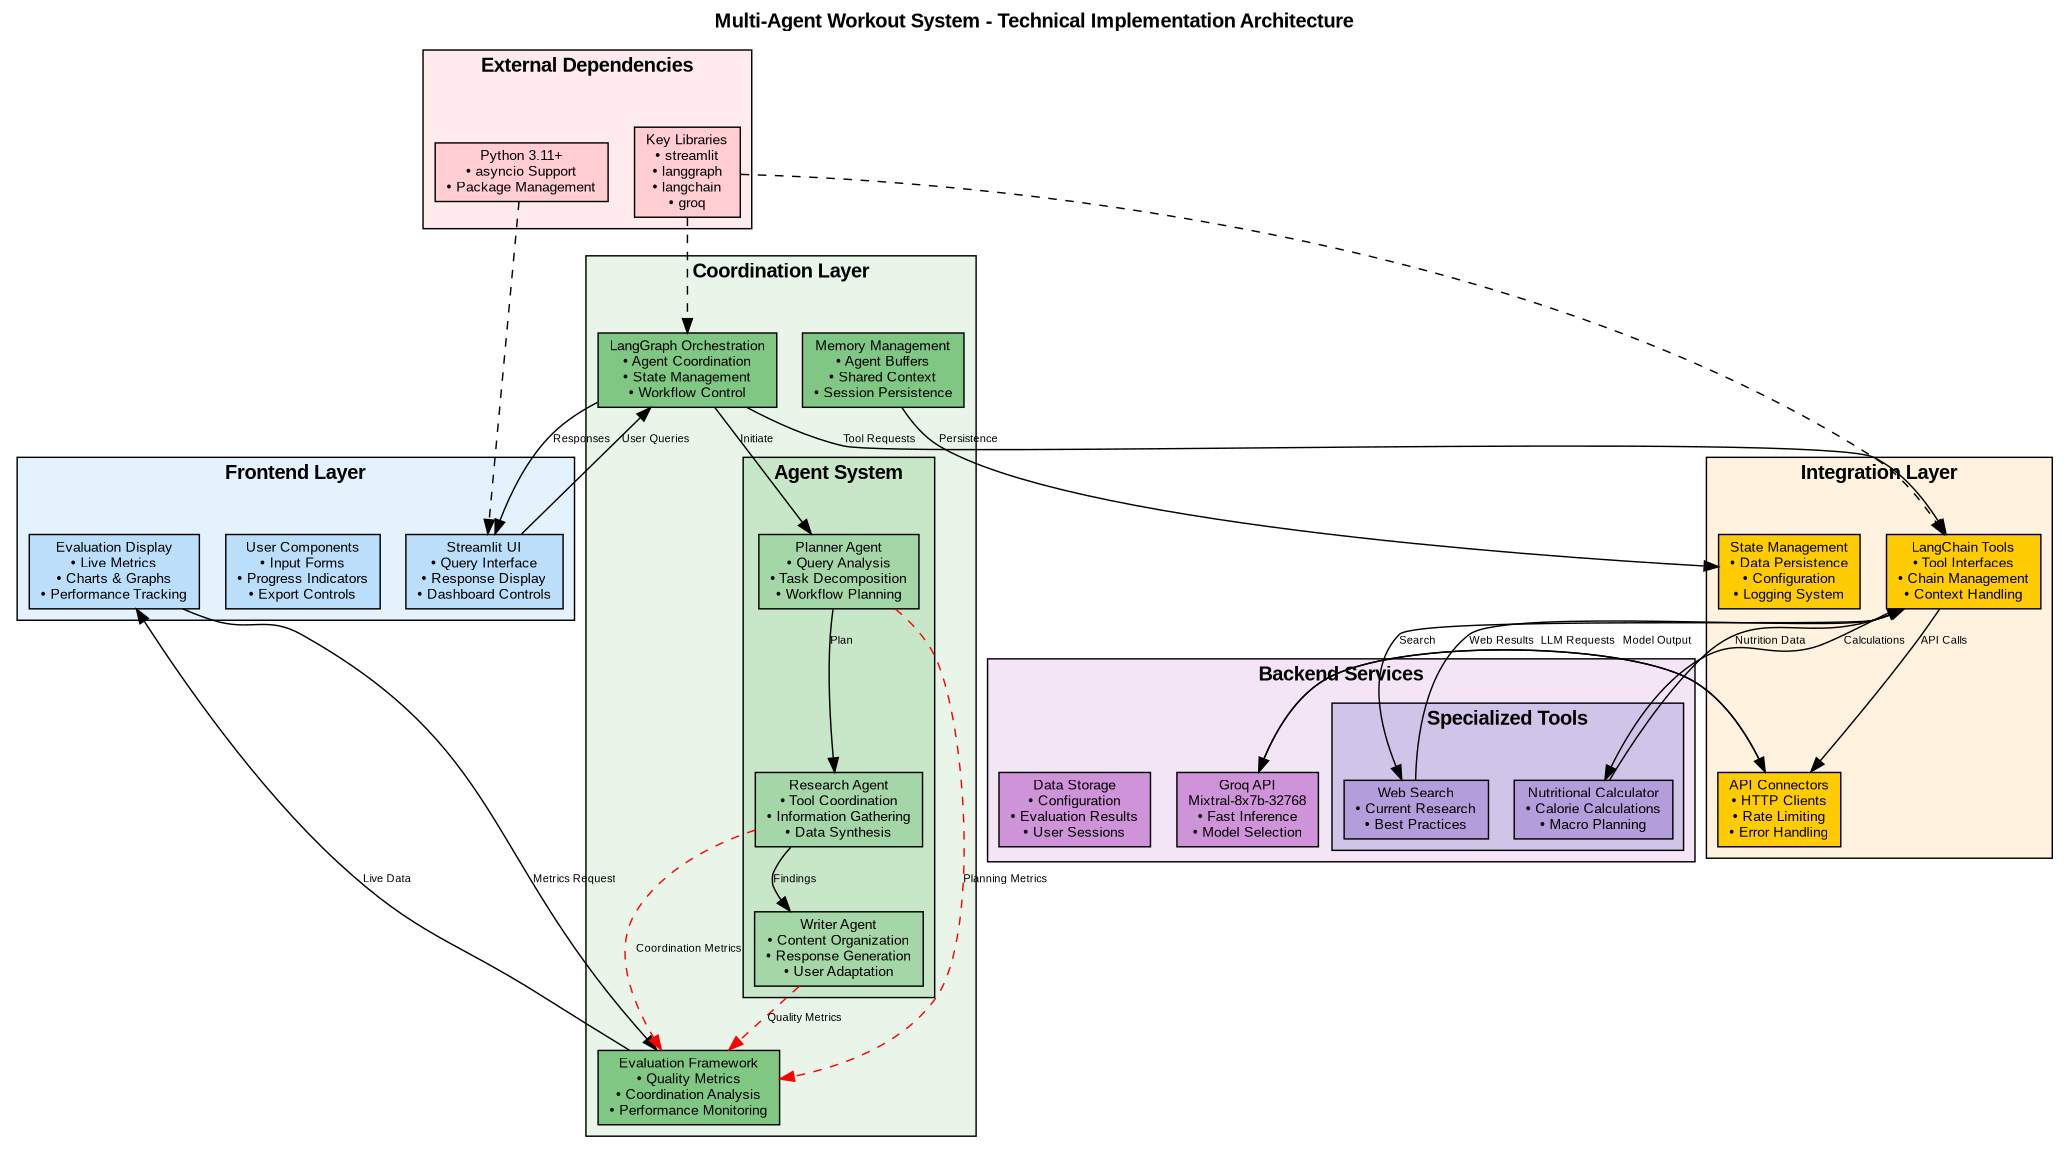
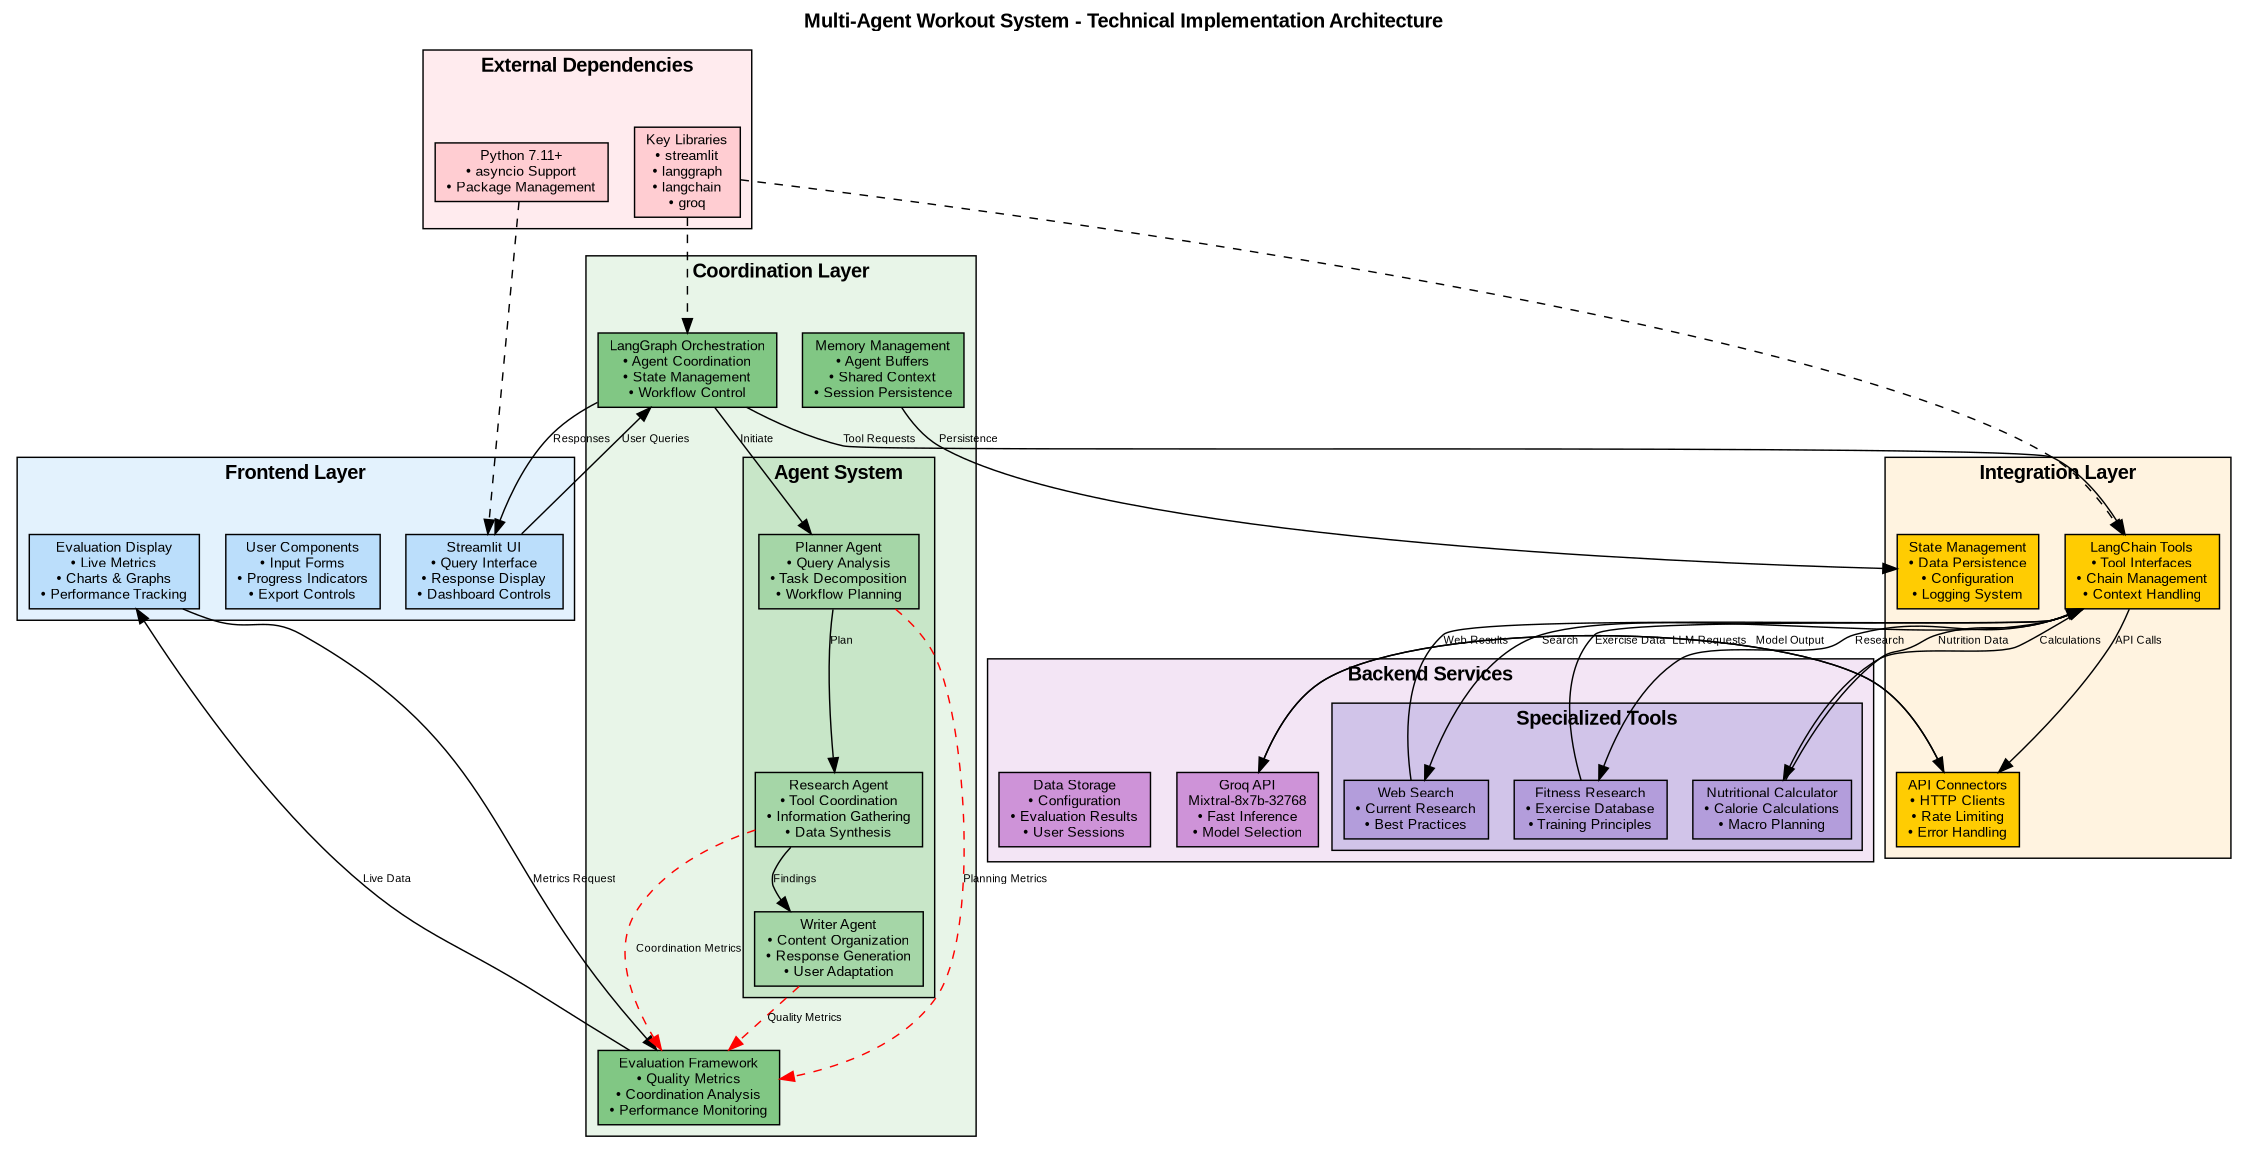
  digraph {
    compound=true
    fontname="Arial Bold"
    fontsize=14
    label="Multi-Agent Workout System - Technical Implementation Architecture"
    labelloc=t
    rankdir=TB
    node [fillcolor="#bbdefb" fontname=Arial fontsize=10 shape=box style=filled]
    edge [fontname=Arial fontsize=8]
    n1 [label="Streamlit UI\n• Query Interface\n• Response Display\n• Dashboard Controls"]
    n2 [label="User Components\n• Input Forms\n• Progress Indicators\n• Export Controls"]
    n3 [label="Evaluation Display\n• Live Metrics\n• Charts & Graphs\n• Performance Tracking"]
    n4 [fillcolor="#a5d6a7" label="Planner Agent\n• Query Analysis\n• Task Decomposition\n• Workflow Planning"]
    n5 [fillcolor="#a5d6a7" label="Research Agent\n• Tool Coordination\n• Information Gathering\n• Data Synthesis"]
    n6 [fillcolor="#a5d6a7" label="Writer Agent\n• Content Organization\n• Response Generation\n• User Adaptation"]
    n7 [fillcolor="#81c784" label="LangGraph Orchestration\n• Agent Coordination\n• State Management\n• Workflow Control"]
    n8 [fillcolor="#81c784" label="Memory Management\n• Agent Buffers\n• Shared Context\n• Session Persistence"]
    n9 [fillcolor="#81c784" label="Evaluation Framework\n• Quality Metrics\n• Coordination Analysis\n• Performance Monitoring"]
    n10 [fillcolor="#ffcc02" label="LangChain Tools\n• Tool Interfaces\n• Chain Management\n• Context Handling"]
    n11 [fillcolor="#ffcc02" label="API Connectors\n• HTTP Clients\n• Rate Limiting\n• Error Handling"]
    n12 [fillcolor="#ffcc02" label="State Management\n• Data Persistence\n• Configuration\n• Logging System"]
+   n13 [fillcolor="#b39ddb" label="Fitness Research\n• Exercise Database\n• Training Principles"]
    n14 [fillcolor="#b39ddb" label="Nutritional Calculator\n• Calorie Calculations\n• Macro Planning"]
    n15 [fillcolor="#b39ddb" label="Web Search\n• Current Research\n• Best Practices"]
    n16 [fillcolor="#ce93d8" label="Groq API\nMixtral-8x7b-32768\n• Fast Inference\n• Model Selection"]
    n17 [fillcolor="#ce93d8" label="Data Storage\n• Configuration\n• Evaluation Results\n• User Sessions"]
-   n18 [fillcolor="#ffcdd2" label="Python 3.11+\n• asyncio Support\n• Package Management"]
+   n18 [fillcolor="#ffcdd2" label="Python 7.11+\n• asyncio Support\n• Package Management"]
    n19 [fillcolor="#ffcdd2" label="Key Libraries\n• streamlit\n• langgraph\n• langchain\n• groq"]
    subgraph cluster_1 {
      fillcolor="#e3f2fd"
      label="Frontend Layer"
      style=filled
      n1
      n2
      n3
    }
    subgraph cluster_2 {
      fillcolor="#e8f5e8"
      label="Coordination Layer"
      style=filled
      n7
      n8
      n9
      subgraph cluster_3 {
        fillcolor="#c8e6c8"
        label="Agent System"
        style=filled
        n4
        n5
        n6
      }
    }
    subgraph cluster_4 {
      fillcolor="#fff3e0"
      label="Integration Layer"
      style=filled
      n10
      n11
      n12
    }
    subgraph cluster_5 {
      fillcolor="#f3e5f5"
      label="Backend Services"
      style=filled
      n16
      n17
      subgraph cluster_6 {
        fillcolor="#d1c4e9"
        label="Specialized Tools"
        style=filled
+       n13
        n14
        n15
      }
    }
    subgraph cluster_7 {
      fillcolor="#ffebee"
      label="External Dependencies"
      style=filled
      n18
      n19
    }
    n1 -> n7 [label="User Queries"]
    n3 -> n9 [label="Metrics Request"]
    n4 -> n5 [label=Plan]
    n4 -> n9 [color=red label="Planning Metrics" style=dashed]
    n5 -> n6 [label=Findings]
    n5 -> n9 [color=red label="Coordination Metrics" style=dashed]
    n6 -> n9 [color=red label="Quality Metrics" style=dashed]
    n7 -> n1 [label=Responses]
    n7 -> n4 [label=Initiate]
    n7 -> n10 [label="Tool Requests"]
    n8 -> n12 [label=Persistence]
    n9 -> n3 [label="Live Data"]
    n10 -> n11 [label="API Calls"]
+   n10 -> n13 [label=Research]
    n10 -> n14 [label=Calculations]
    n10 -> n15 [label=Search]
    n11 -> n16 [label="LLM Requests"]
+   n13 -> n10 [label="Exercise Data"]
    n14 -> n10 [label="Nutrition Data"]
    n15 -> n10 [label="Web Results"]
    n16 -> n11 [label="Model Output"]
    n18 -> n1 [style=dashed]
    n19 -> n7 [style=dashed]
    n19 -> n10 [style=dashed]
  }
